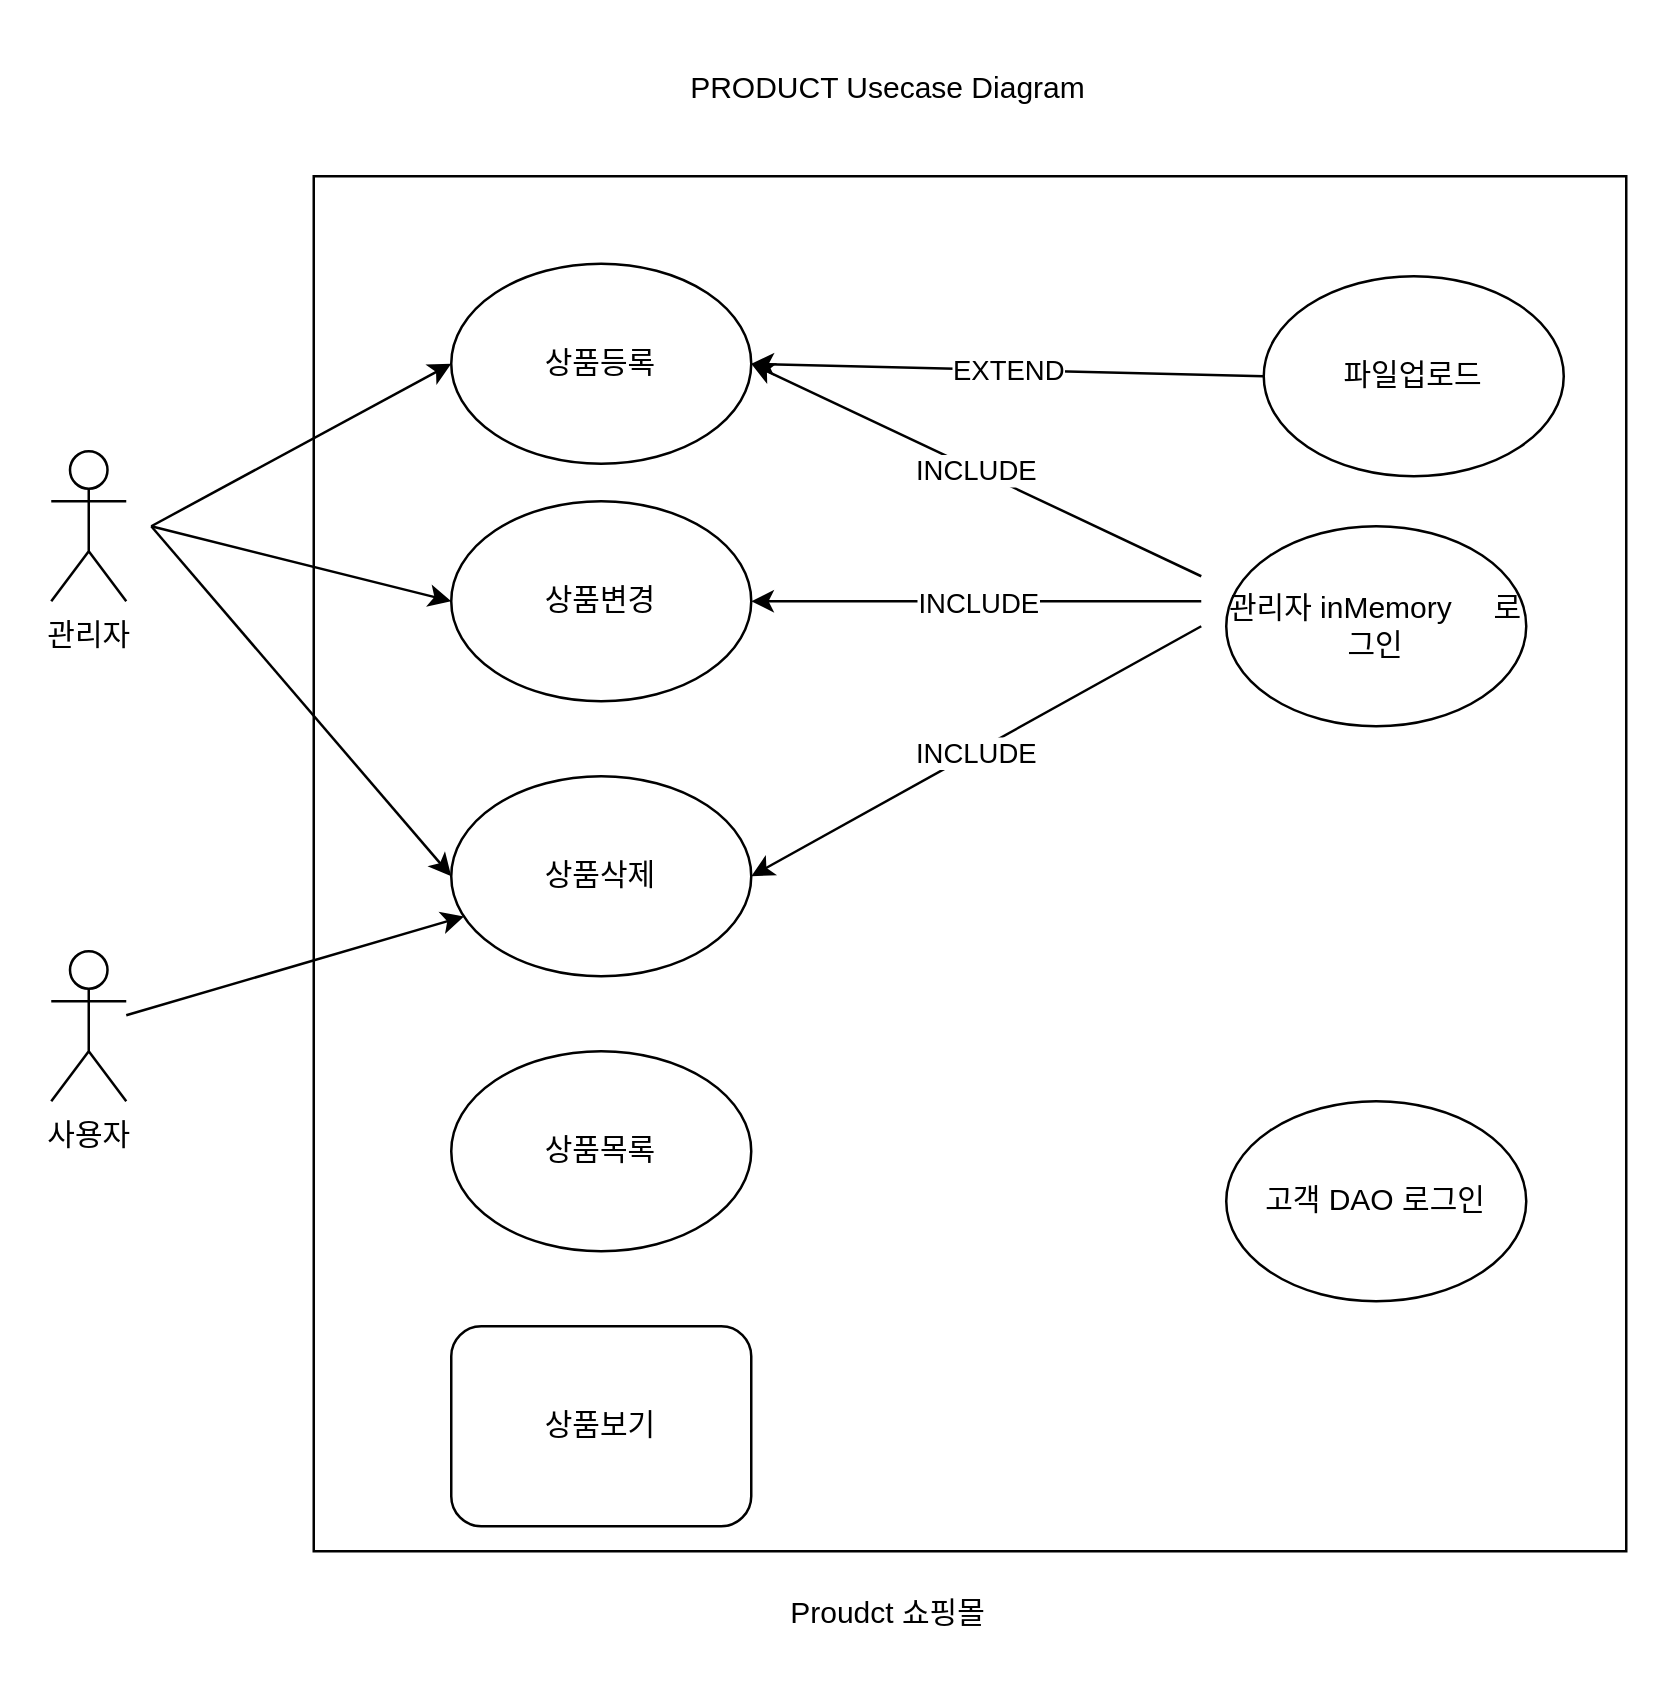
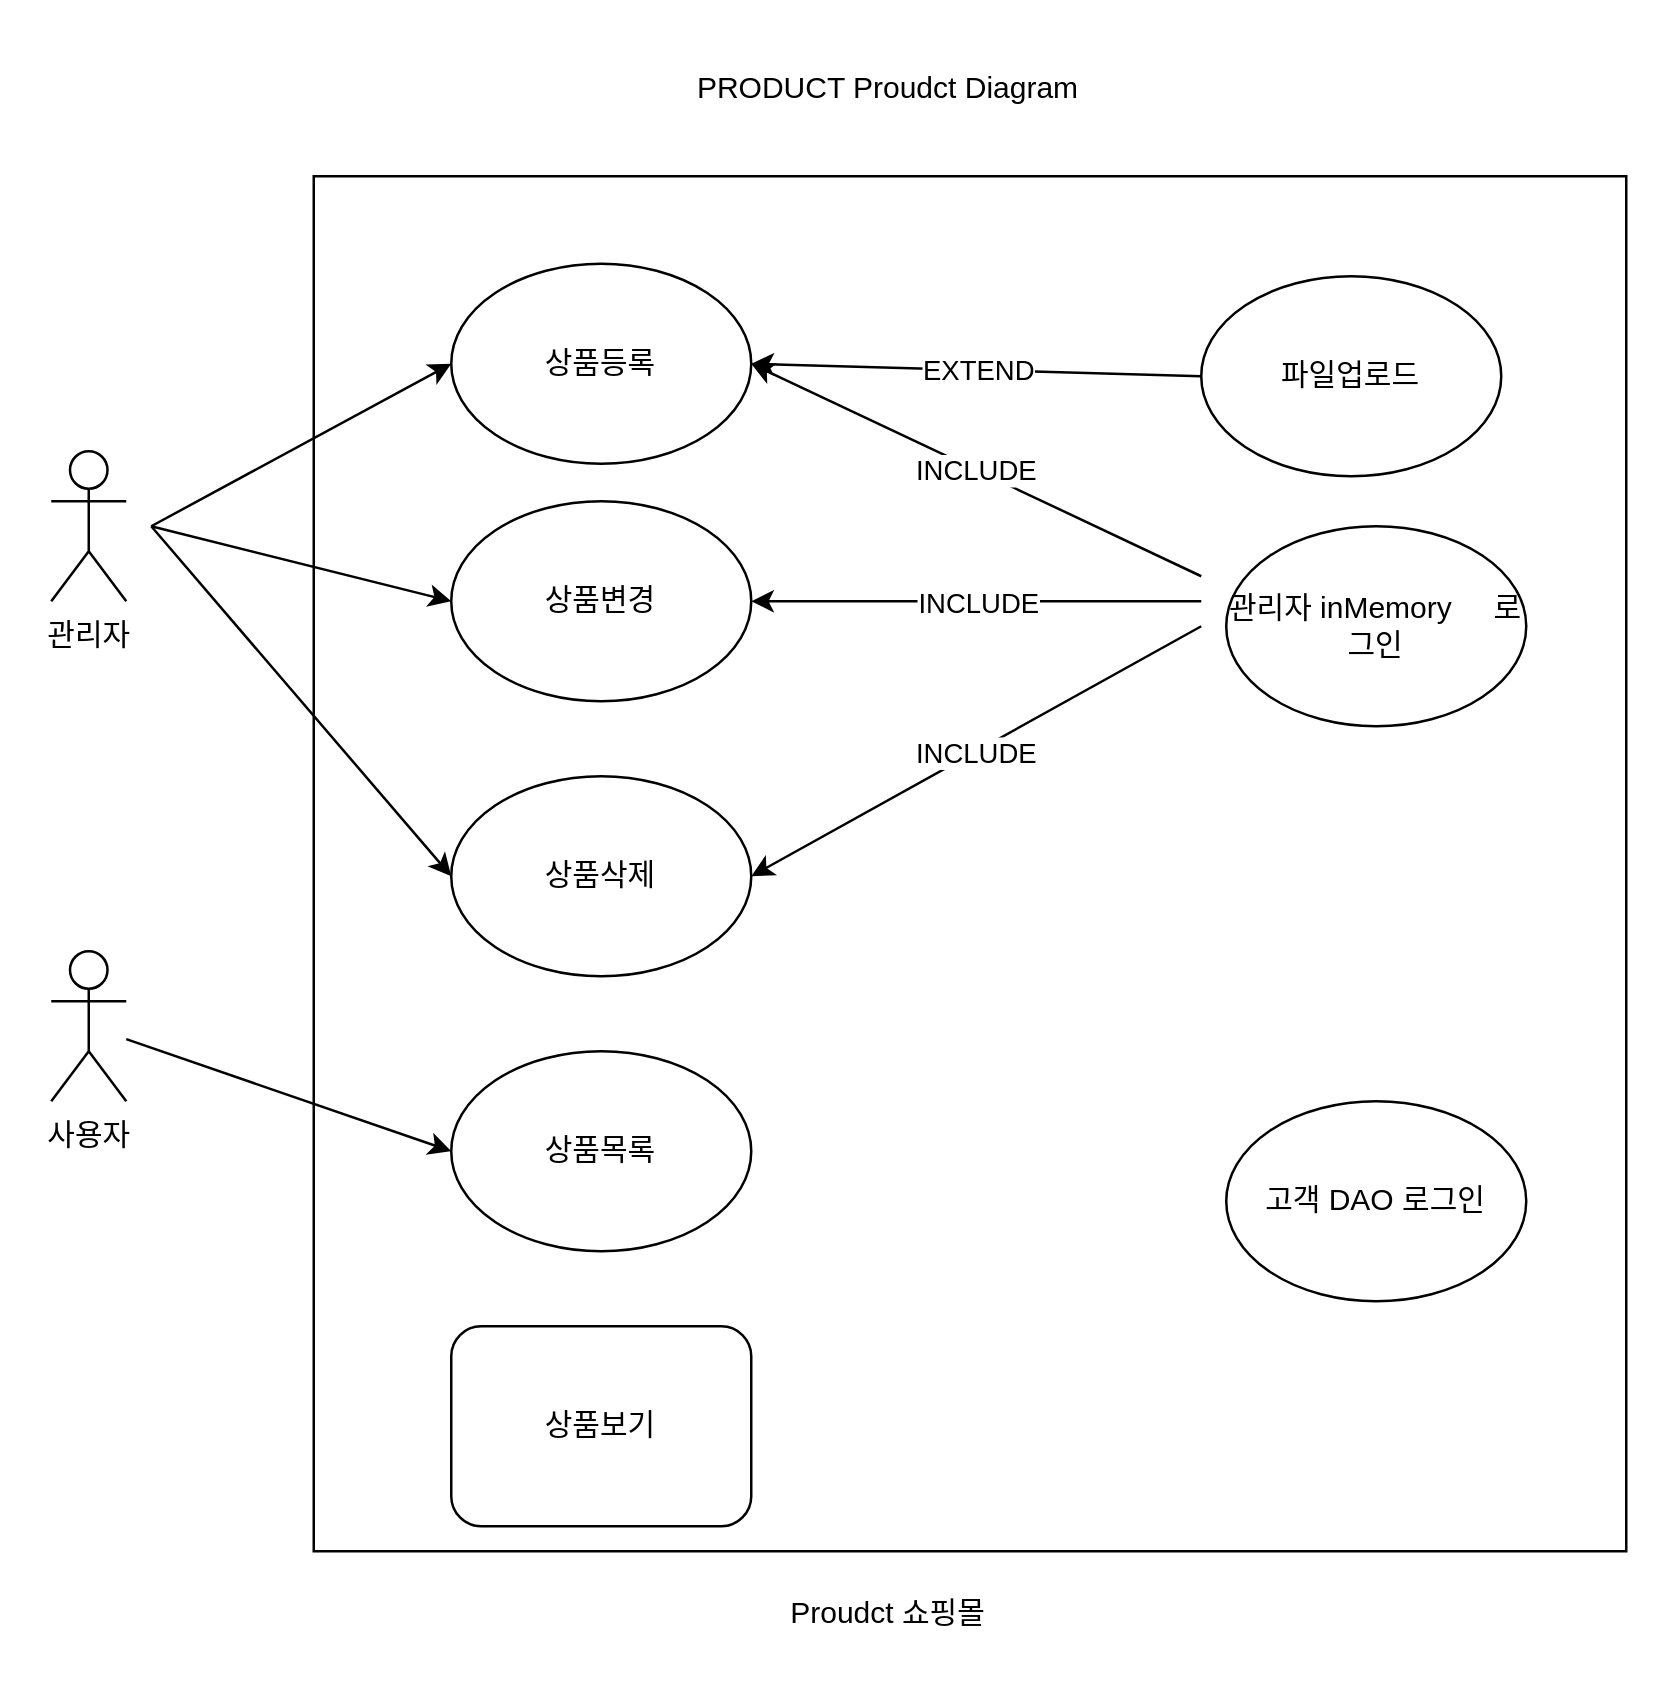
  <mxCell id="0" />
  <mxCell id="1" parent="0" />
  <mxCell id="2" value="" style="rounded=0;whiteSpace=wrap;html=1;" vertex="1" parent="1"><mxGeometry x="125" y="70" width="525" height="550" as="geometry" /></mxCell>
  <mxCell id="3" value="관리자" style="shape=umlActor;verticalLabelPosition=bottom;verticalAlign=top;html=1;outlineConnect=0;" vertex="1" parent="1"><mxGeometry x="20" y="180" width="30" height="60" as="geometry" /></mxCell>
  <mxCell id="4" value="상품등록" style="ellipse;whiteSpace=wrap;html=1;" vertex="1" parent="1"><mxGeometry x="180" y="105" width="120" height="80" as="geometry" /></mxCell>
  <mxCell id="5" value="상품변경" style="ellipse;whiteSpace=wrap;html=1;" vertex="1" parent="1"><mxGeometry x="180" y="200" width="120" height="80" as="geometry" /></mxCell>
  <mxCell id="6" value="상품삭제" style="ellipse;whiteSpace=wrap;html=1;" vertex="1" parent="1"><mxGeometry x="180" y="310" width="120" height="80" as="geometry" /></mxCell>
  <mxCell id="7" value="상품목록" style="ellipse;whiteSpace=wrap;html=1;" vertex="1" parent="1"><mxGeometry x="180" y="420" width="120" height="80" as="geometry" /></mxCell>
  <mxCell id="8" value="상품보기" style="whiteSpace=wrap;html=1;rounded=1;" vertex="1" parent="1"><mxGeometry x="180" y="530" width="120" height="80" as="geometry" /></mxCell>
  <mxCell id="9" value="관리자 inMemory&amp;nbsp; &amp;nbsp; &amp;nbsp;로그인" style="ellipse;whiteSpace=wrap;html=1;" vertex="1" parent="1"><mxGeometry x="490" y="210" width="120" height="80" as="geometry" /></mxCell>
- <mxCell id="10" value="파일업로드" style="ellipse;whiteSpace=wrap;html=1;" vertex="1" parent="1"><mxGeometry x="505" y="110" width="120" height="80" as="geometry" /></mxCell>
+ <mxCell id="10" value="파일업로드" style="ellipse;whiteSpace=wrap;html=1;" vertex="1" parent="1"><mxGeometry x="480" y="110" width="120" height="80" as="geometry" /></mxCell>
  <mxCell id="11" value="" style="endArrow=classic;html=1;rounded=0;exitX=0;exitY=0.5;exitDx=0;exitDy=0;entryX=1;entryY=0.5;entryDx=0;entryDy=0;" edge="1" parent="1" source="10" target="4"><mxGeometry relative="1" as="geometry"><mxPoint x="520" y="480" as="sourcePoint" /><mxPoint x="620" y="480" as="targetPoint" /></mxGeometry></mxCell>
  <mxCell id="12" value="EXTEND" style="edgeLabel;resizable=0;html=1;align=center;verticalAlign=middle;" connectable="0" vertex="1" parent="11"><mxGeometry relative="1" as="geometry" /></mxCell>
  <mxCell id="13" value="Proudct 쇼핑몰" style="text;html=1;strokeColor=none;fillColor=none;align=center;verticalAlign=middle;whiteSpace=wrap;rounded=0;" vertex="1" parent="1"><mxGeometry x="220" y="630" width="270" height="30" as="geometry" /></mxCell>
  <mxCell id="14" value="" style="endArrow=classic;html=1;rounded=0;entryX=0;entryY=0.5;entryDx=0;entryDy=0;" edge="1" parent="1" target="4"><mxGeometry width="50" height="50" relative="1" as="geometry"><mxPoint x="60" y="210" as="sourcePoint" /><mxPoint x="110" y="160" as="targetPoint" /></mxGeometry></mxCell>
  <mxCell id="15" value="" style="endArrow=classic;html=1;rounded=0;entryX=0;entryY=0.5;entryDx=0;entryDy=0;" edge="1" parent="1" target="5"><mxGeometry width="50" height="50" relative="1" as="geometry"><mxPoint x="60" y="210" as="sourcePoint" /><mxPoint x="110" y="185" as="targetPoint" /></mxGeometry></mxCell>
  <mxCell id="16" value="" style="endArrow=classic;html=1;rounded=0;entryX=0;entryY=0.5;entryDx=0;entryDy=0;" edge="1" parent="1" target="6"><mxGeometry width="50" height="50" relative="1" as="geometry"><mxPoint x="60" y="210" as="sourcePoint" /><mxPoint x="110" y="160" as="targetPoint" /></mxGeometry></mxCell>
- <mxCell id="17" value="" style="endArrow=classic;html=1;rounded=0;" edge="1" parent="1" target="6" source="19"><mxGeometry width="50" height="50" relative="1" as="geometry"><mxPoint x="60" y="210" as="sourcePoint" /><mxPoint x="110" y="160" as="targetPoint" /></mxGeometry></mxCell>
- <mxCell id="18" value="PRODUCT Usecase Diagram" style="text;html=1;strokeColor=none;fillColor=none;align=center;verticalAlign=middle;whiteSpace=wrap;rounded=0;" vertex="1" parent="1"><mxGeometry x="125" y="20" width="460" height="30" as="geometry" /></mxCell>
+ <mxCell id="17" value="" style="endArrow=classic;html=1;rounded=0;entryX=0;entryY=0.5;entryDx=0;entryDy=0;" edge="1" parent="1" target="7" source="19"><mxGeometry width="50" height="50" relative="1" as="geometry"><mxPoint x="60" y="210" as="sourcePoint" /><mxPoint x="110" y="160" as="targetPoint" /></mxGeometry></mxCell>
+ <mxCell id="18" value="PRODUCT Proudct Diagram" style="text;html=1;strokeColor=none;fillColor=none;align=center;verticalAlign=middle;whiteSpace=wrap;rounded=0;" vertex="1" parent="1"><mxGeometry x="125" y="20" width="460" height="30" as="geometry" /></mxCell>
  <mxCell id="19" value="사용자" style="shape=umlActor;verticalLabelPosition=bottom;verticalAlign=top;html=1;outlineConnect=0;" vertex="1" parent="1"><mxGeometry x="20" y="380" width="30" height="60" as="geometry" /></mxCell>
  <mxCell id="20" value="고객 DAO 로그인" style="ellipse;whiteSpace=wrap;html=1;" vertex="1" parent="1"><mxGeometry x="490" y="440" width="120" height="80" as="geometry" /></mxCell>
  <mxCell id="21" value="" style="endArrow=classic;html=1;rounded=0;entryX=1;entryY=0.5;entryDx=0;entryDy=0;" edge="1" parent="1" target="4"><mxGeometry relative="1" as="geometry"><mxPoint x="480" y="230" as="sourcePoint" /><mxPoint x="600" y="370" as="targetPoint" /></mxGeometry></mxCell>
  <mxCell id="22" value="INCLUDE" style="edgeLabel;resizable=0;html=1;align=center;verticalAlign=middle;" connectable="0" vertex="1" parent="21"><mxGeometry relative="1" as="geometry" /></mxCell>
  <mxCell id="23" value="" style="endArrow=classic;html=1;rounded=0;entryX=1;entryY=0.5;entryDx=0;entryDy=0;" edge="1" parent="1" target="5"><mxGeometry relative="1" as="geometry"><mxPoint x="480" y="240" as="sourcePoint" /><mxPoint x="600" y="370" as="targetPoint" /></mxGeometry></mxCell>
  <mxCell id="24" value="INCLUDE" style="edgeLabel;resizable=0;html=1;align=center;verticalAlign=middle;" connectable="0" vertex="1" parent="23"><mxGeometry relative="1" as="geometry" /></mxCell>
  <mxCell id="25" value="" style="endArrow=classic;html=1;rounded=0;entryX=1;entryY=0.5;entryDx=0;entryDy=0;" edge="1" parent="1" target="6"><mxGeometry relative="1" as="geometry"><mxPoint x="480" y="250" as="sourcePoint" /><mxPoint x="600" y="370" as="targetPoint" /></mxGeometry></mxCell>
  <mxCell id="26" value="INCLUDE" style="edgeLabel;resizable=0;html=1;align=center;verticalAlign=middle;" connectable="0" vertex="1" parent="25"><mxGeometry relative="1" as="geometry" /></mxCell>
